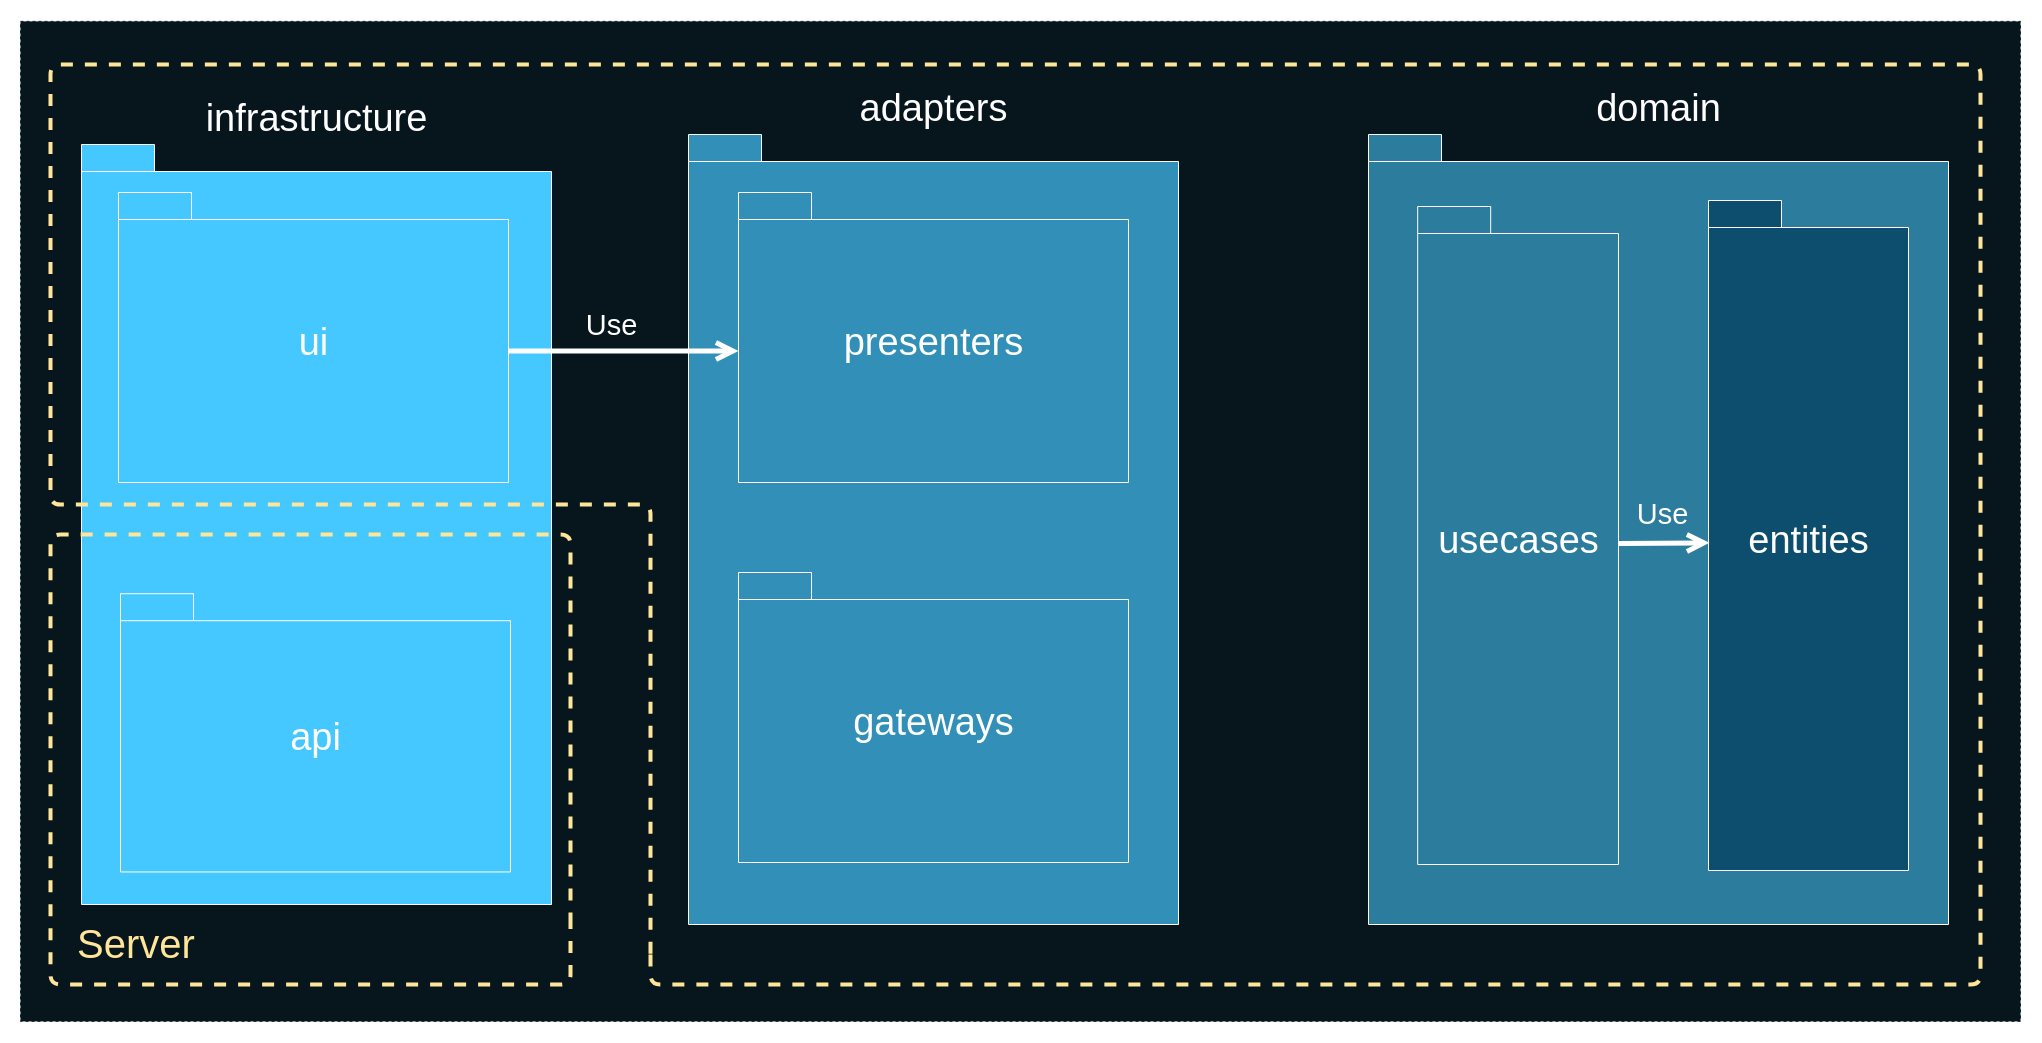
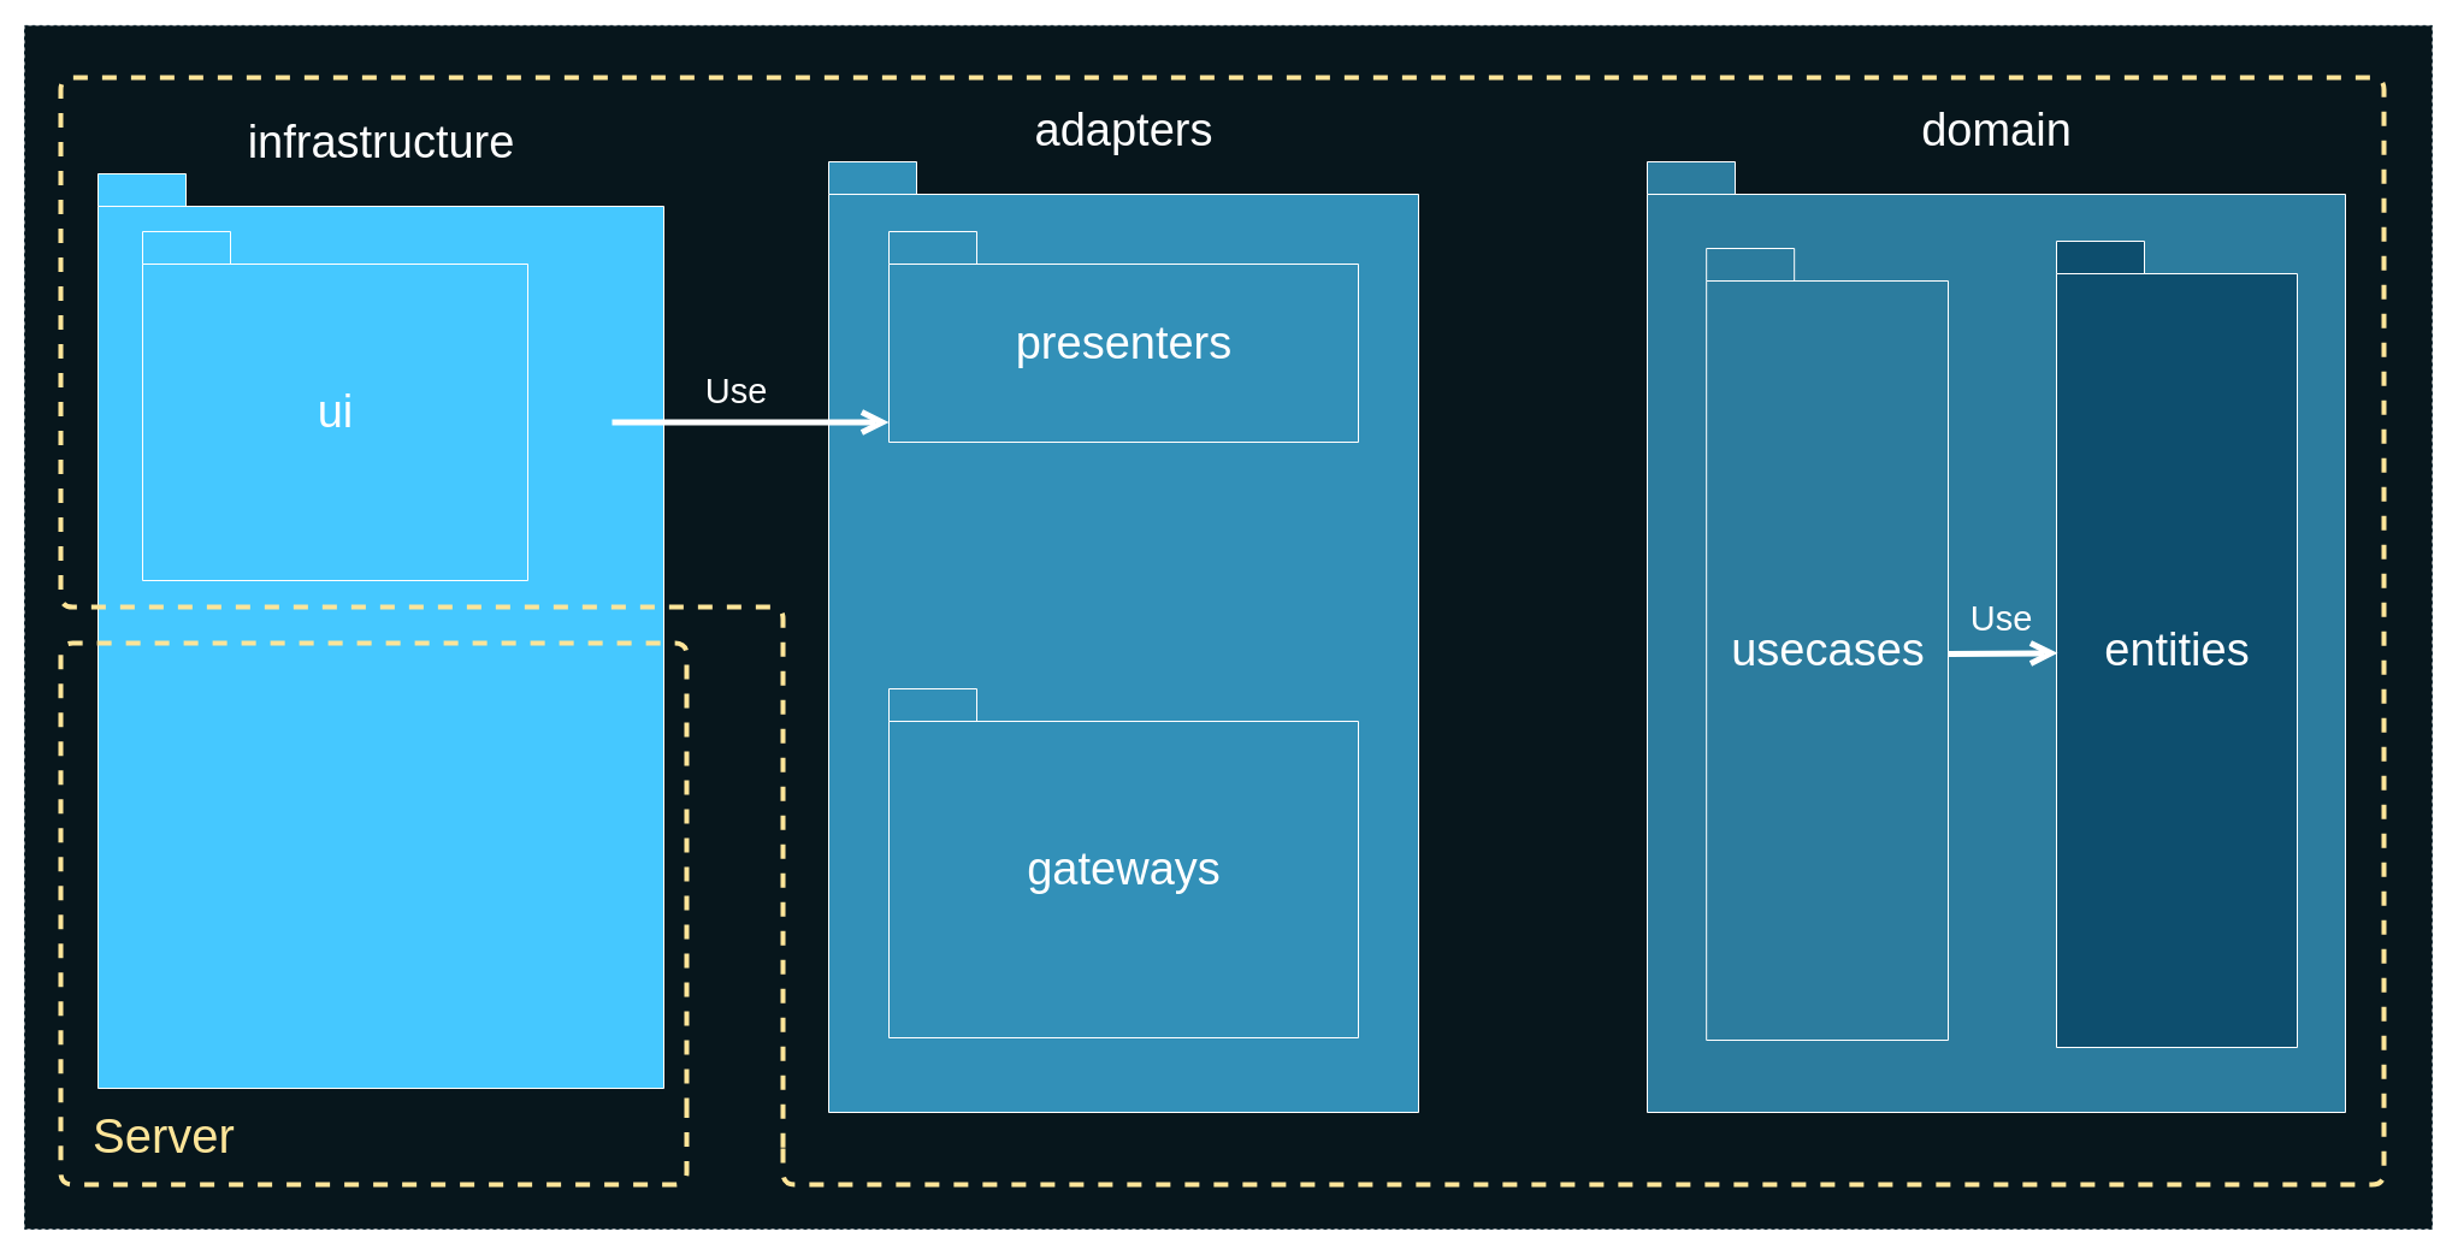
  <mxCell id="0" />
  <mxCell id="1" parent="0" />
  <mxCell id="2" value="" style="rounded=0;whiteSpace=wrap;html=1;fillColor=#07161C;fontSize=30;fontColor=#FFFFFF;strokeColor=#0C242E;dashed=1;" parent="1" vertex="1"><mxGeometry x="20" y="20.88" width="2000" height="1000" as="geometry" /></mxCell>
  <mxCell id="3" value="&lt;font color=&quot;#ffffff&quot; style=&quot;font-size: 38px&quot;&gt;infrastructure&lt;/font&gt;" style="shape=folder;fontStyle=0;spacingTop=10;tabWidth=73;tabHeight=27;tabPosition=left;html=1;strokeColor=#FFFFFF;fillColor=#45C8FF;labelPosition=center;verticalLabelPosition=top;align=center;verticalAlign=bottom;" parent="1" vertex="1"><mxGeometry x="81" y="144" width="470" height="760" as="geometry" /></mxCell>
- <mxCell id="4" value="&lt;font color=&quot;#ffffff&quot; style=&quot;font-size: 38px&quot;&gt;ui&lt;/font&gt;" style="shape=folder;fontStyle=0;spacingTop=10;tabWidth=73;tabHeight=27;tabPosition=left;html=1;strokeColor=#FFFFFF;fillColor=#45C8FF;" parent="1" vertex="1"><mxGeometry x="118" y="192" width="390" height="290" as="geometry" /></mxCell>
+ <mxCell id="4" value="&lt;font color=&quot;#ffffff&quot; style=&quot;font-size: 38px&quot;&gt;ui&lt;/font&gt;" style="shape=folder;fontStyle=0;spacingTop=10;tabWidth=73;tabHeight=27;tabPosition=left;html=1;strokeColor=#FFFFFF;fillColor=#45C8FF;" parent="1" vertex="1"><mxGeometry x="118" y="192" width="320" height="290" as="geometry" /></mxCell>
  <mxCell id="5" value="" style="group" parent="1" vertex="1" connectable="0"><mxGeometry x="688" y="134" width="490" height="790" as="geometry" /></mxCell>
  <mxCell id="6" value="&lt;font color=&quot;#ffffff&quot; style=&quot;font-size: 38px&quot;&gt;adapters&lt;/font&gt;" style="shape=folder;fontStyle=0;spacingTop=10;tabWidth=73;tabHeight=27;tabPosition=left;html=1;strokeColor=#FFFFFF;fillColor=#3290B8;labelPosition=center;verticalLabelPosition=top;align=center;verticalAlign=bottom;" parent="5" vertex="1"><mxGeometry width="490" height="790" as="geometry" /></mxCell>
- <mxCell id="7" value="&lt;font color=&quot;#ffffff&quot; style=&quot;font-size: 38px&quot;&gt;presenters&lt;/font&gt;" style="shape=folder;fontStyle=0;spacingTop=10;tabWidth=73;tabHeight=27;tabPosition=left;html=1;strokeColor=#FFFFFF;fillColor=#3290B8;" parent="5" vertex="1"><mxGeometry x="50" y="58" width="390" height="290" as="geometry" /></mxCell>
+ <mxCell id="7" value="&lt;font color=&quot;#ffffff&quot; style=&quot;font-size: 38px&quot;&gt;presenters&lt;/font&gt;" style="shape=folder;fontStyle=0;spacingTop=10;tabWidth=73;tabHeight=27;tabPosition=left;html=1;strokeColor=#FFFFFF;fillColor=#3290B8;" parent="5" vertex="1"><mxGeometry x="50" y="58" width="390" height="175" as="geometry" /></mxCell>
  <mxCell id="8" value="&lt;font color=&quot;#ffffff&quot; style=&quot;font-size: 38px&quot;&gt;gateways&lt;/font&gt;" style="shape=folder;fontStyle=0;spacingTop=10;tabWidth=73;tabHeight=27;tabPosition=left;html=1;strokeColor=#FFFFFF;fillColor=#3290B8;" parent="5" vertex="1"><mxGeometry x="50" y="438" width="390" height="290" as="geometry" /></mxCell>
  <mxCell id="9" value="" style="group" parent="1" vertex="1" connectable="0"><mxGeometry x="1368" y="134" width="580" height="790" as="geometry" /></mxCell>
  <mxCell id="10" value="&lt;font color=&quot;#ffffff&quot; style=&quot;font-size: 38px&quot;&gt;domain&lt;/font&gt;" style="shape=folder;fontStyle=0;spacingTop=10;tabWidth=73;tabHeight=27;tabPosition=left;html=1;strokeColor=#FFFFFF;fillColor=#2C7C9E;labelPosition=center;verticalLabelPosition=top;align=center;verticalAlign=bottom;" parent="9" vertex="1"><mxGeometry width="580" height="790" as="geometry" /></mxCell>
  <mxCell id="11" value="&lt;font color=&quot;#ffffff&quot; style=&quot;font-size: 38px&quot;&gt;entities&lt;/font&gt;" style="shape=folder;fontStyle=0;spacingTop=10;tabWidth=73;tabHeight=27;tabPosition=left;html=1;strokeColor=#FFFFFF;fillColor=#0D4E6E;" parent="9" vertex="1"><mxGeometry x="340" y="66" width="200" height="670" as="geometry" /></mxCell>
  <mxCell id="12" value="&lt;font color=&quot;#ffffff&quot; style=&quot;font-size: 38px&quot;&gt;usecases&lt;/font&gt;" style="shape=folder;fontStyle=0;spacingTop=10;tabWidth=73;tabHeight=27;tabPosition=left;html=1;strokeColor=#FFFFFF;fillColor=#2C7C9E;" parent="9" vertex="1"><mxGeometry x="49.18" y="72" width="200.82" height="658" as="geometry" /></mxCell>
  <mxCell id="13" value="Use" style="endArrow=open;endSize=12;dashed=0;html=1;strokeColor=#FFFFFF;strokeWidth=5;fontSize=29;fontColor=#FFFFFF;labelBackgroundColor=none;exitX=1.002;exitY=0.512;exitDx=0;exitDy=0;exitPerimeter=0;entryX=0.005;entryY=0.511;entryDx=0;entryDy=0;entryPerimeter=0;" parent="9" source="12" target="11" edge="1"><mxGeometry x="-0.039" y="29" width="160" relative="1" as="geometry"><mxPoint x="-230.0" y="606.5" as="sourcePoint" /><mxPoint x="59.381" y="604.452" as="targetPoint" /><mxPoint as="offset" /></mxGeometry></mxCell>
  <mxCell id="14" value="Use" style="endArrow=open;endSize=12;dashed=0;html=1;strokeColor=#FFFFFF;strokeWidth=5;fontSize=29;fontColor=#FFFFFF;entryX=0;entryY=0;entryDx=0;entryDy=158.5;entryPerimeter=0;exitX=0;exitY=0;exitDx=390;exitDy=158.5;exitPerimeter=0;labelBackgroundColor=none;" parent="1" source="4" target="7" edge="1"><mxGeometry x="-0.113" y="26" width="160" relative="1" as="geometry"><mxPoint x="258" y="554" as="sourcePoint" /><mxPoint x="418" y="554" as="targetPoint" /><mxPoint x="1" as="offset" /></mxGeometry></mxCell>
  <mxCell id="15" value="" style="group" parent="1" vertex="1" connectable="0"><mxGeometry x="70" y="64" width="1934" height="890" as="geometry" /></mxCell>
  <mxCell id="16" value="" style="group" parent="15" vertex="1" connectable="0"><mxGeometry x="10" width="1924" height="890" as="geometry" /></mxCell>
  <mxCell id="17" value="" style="edgeStyle=segmentEdgeStyle;endArrow=none;html=1;strokeColor=#FFE599;strokeWidth=4;endFill=0;dashed=1;" parent="16" edge="1"><mxGeometry width="50" height="50" relative="1" as="geometry"><mxPoint x="570" y="890" as="sourcePoint" /><mxPoint x="570" y="890" as="targetPoint" /><Array as="points"><mxPoint x="570" y="890" /><mxPoint x="570" y="920" /><mxPoint x="1900" y="920" /><mxPoint x="1900" /><mxPoint x="-30" /><mxPoint x="-30" y="440" /><mxPoint x="570" y="440" /><mxPoint x="570" y="890" /></Array></mxGeometry></mxCell>
  <mxCell id="18" value="" style="group" parent="1" vertex="1" connectable="0"><mxGeometry x="80" y="534" width="484" height="390" as="geometry" /></mxCell>
- <mxCell id="19" value="&lt;font color=&quot;#ffffff&quot; style=&quot;font-size: 38px;&quot;&gt;api&lt;/font&gt;" style="shape=folder;fontStyle=0;spacingTop=10;tabWidth=73;tabHeight=27;tabPosition=left;html=1;strokeColor=#FFFFFF;fillColor=#45C8FF;" parent="18" vertex="1"><mxGeometry x="40" y="59.207" width="390" height="278.232" as="geometry" /></mxCell>
  <mxCell id="20" value="" style="group" parent="18" vertex="1" connectable="0"><mxGeometry width="484" height="390" as="geometry" /></mxCell>
  <mxCell id="21" value="" style="edgeStyle=segmentEdgeStyle;endArrow=none;html=1;strokeColor=#FFE599;strokeWidth=4;endFill=0;dashed=1;" parent="20" edge="1"><mxGeometry width="50" height="50" relative="1" as="geometry"><mxPoint x="490" y="390" as="sourcePoint" /><mxPoint x="490" y="390" as="targetPoint" /><Array as="points"><mxPoint x="490" y="390" /><mxPoint x="490" /><mxPoint x="-30" /><mxPoint x="-30" y="450" /><mxPoint x="490" y="450" /><mxPoint x="490" y="390" /></Array></mxGeometry></mxCell>
  <mxCell id="22" value="Server" style="text;html=1;strokeColor=none;fillColor=none;align=center;verticalAlign=middle;whiteSpace=wrap;rounded=0;fontColor=#FFE599;fontSize=40;" parent="1" vertex="1"><mxGeometry x="30" y="914" width="212" height="57.073" as="geometry" /></mxCell>
